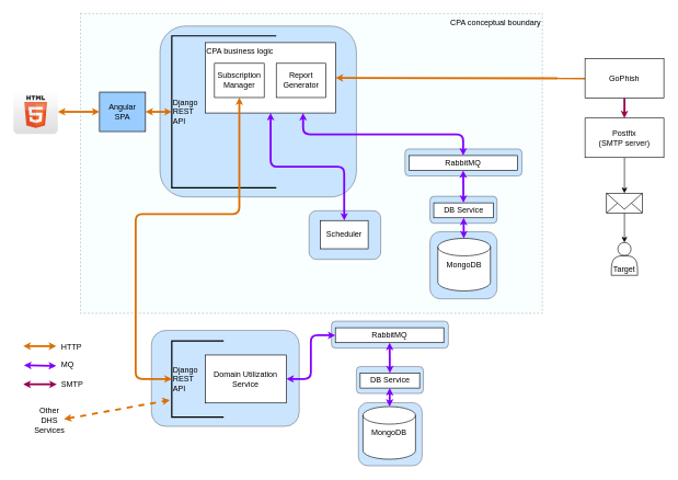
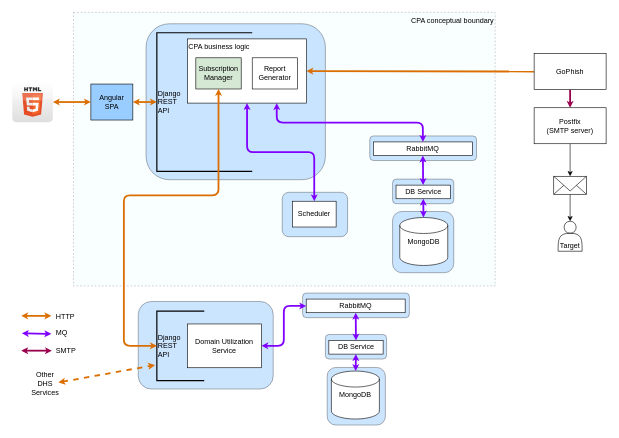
  <mxCell id="0" />
  <mxCell id="1" parent="0" />
  <mxCell id="2" value="CPA conceptual boundary" style="rounded=0;whiteSpace=wrap;html=1;strokeColor=#000000;strokeWidth=1;fillColor=#EBFAFF;dashed=1;opacity=30;align=right;verticalAlign=top;" parent="1" vertex="1"><mxGeometry x="122" y="20" width="703" height="456" as="geometry" /></mxCell>
  <mxCell id="3" value="" style="rounded=1;whiteSpace=wrap;html=1;strokeColor=#000000;strokeWidth=1;fillColor=#99CCFF;align=left;opacity=50;perimeterSpacing=2;" vertex="1" parent="1"><mxGeometry x="243" y="39" width="299" height="260" as="geometry" /></mxCell>
  <mxCell id="4" value="" style="rounded=1;whiteSpace=wrap;html=1;strokeColor=#000000;strokeWidth=1;fillColor=#99CCFF;align=left;opacity=50;" parent="1" vertex="1"><mxGeometry x="230" y="502" width="225" height="146" as="geometry" /></mxCell>
  <mxCell id="5" style="rounded=0;orthogonalLoop=1;jettySize=auto;html=1;startArrow=classic;startFill=1;strokeColor=#DB6E00;strokeWidth=3;endSize=2;startSize=2;endArrow=none;" parent="1" source="18" target="8" edge="1"><mxGeometry relative="1" as="geometry" /></mxCell>
  <mxCell id="6" value="Django &lt;br&gt;REST &lt;br&gt;API" style="strokeWidth=2;html=1;shape=mxgraph.flowchart.annotation_1;align=left;pointerEvents=1;" parent="1" vertex="1"><mxGeometry x="261" y="54" width="159" height="231" as="geometry" /></mxCell>
  <mxCell id="7" style="edgeStyle=orthogonalEdgeStyle;rounded=0;orthogonalLoop=1;jettySize=auto;html=1;strokeWidth=3;strokeColor=#99004D;endSize=2;startSize=2;" parent="1" source="8" target="10" edge="1"><mxGeometry relative="1" as="geometry" /></mxCell>
  <mxCell id="8" value="GoPhish" style="rounded=0;whiteSpace=wrap;html=1;" parent="1" vertex="1"><mxGeometry x="890" y="88.73" width="120" height="60" as="geometry" /></mxCell>
  <mxCell id="9" style="edgeStyle=orthogonalEdgeStyle;rounded=0;orthogonalLoop=1;jettySize=auto;html=1;" parent="1" source="10" target="12" edge="1"><mxGeometry relative="1" as="geometry" /></mxCell>
  <mxCell id="10" value="Postfix&lt;br&gt;(SMTP server)" style="rounded=0;whiteSpace=wrap;html=1;" parent="1" vertex="1"><mxGeometry x="890" y="179.03" width="120" height="60" as="geometry" /></mxCell>
  <mxCell id="11" style="edgeStyle=orthogonalEdgeStyle;rounded=0;orthogonalLoop=1;jettySize=auto;html=1;" parent="1" source="12" target="13" edge="1"><mxGeometry relative="1" as="geometry" /></mxCell>
  <mxCell id="12" value="" style="html=1;verticalLabelPosition=bottom;align=center;labelBackgroundColor=#ffffff;verticalAlign=top;strokeWidth=1;strokeColor=#000000;shadow=0;dashed=0;shape=mxgraph.ios7.icons.mail;" parent="1" vertex="1"><mxGeometry x="922.72" y="293.28" width="54.55" height="30" as="geometry" /></mxCell>
  <mxCell id="13" value="Target" style="shape=actor;whiteSpace=wrap;html=1;verticalAlign=bottom;" parent="1" vertex="1"><mxGeometry x="930" y="368.28" width="40" height="50" as="geometry" /></mxCell>
  <mxCell id="14" style="edgeStyle=orthogonalEdgeStyle;rounded=0;orthogonalLoop=1;jettySize=auto;html=1;entryX=0;entryY=0.5;entryDx=0;entryDy=0;entryPerimeter=0;startArrow=classic;startFill=1;strokeWidth=3;strokeColor=#DB6E00;endSize=2;startSize=2;" parent="1" source="15" target="6" edge="1"><mxGeometry relative="1" as="geometry" /></mxCell>
  <mxCell id="15" value="Angular&lt;br&gt;SPA" style="rounded=0;whiteSpace=wrap;html=1;strokeColor=#000000;strokeWidth=1;fillColor=#99ccff;" parent="1" vertex="1"><mxGeometry x="151" y="139.5" width="70" height="60" as="geometry" /></mxCell>
  <mxCell id="16" style="edgeStyle=orthogonalEdgeStyle;rounded=0;orthogonalLoop=1;jettySize=auto;html=1;startArrow=classic;startFill=1;strokeWidth=3;strokeColor=#DB6E00;endSize=2;startSize=2;" parent="1" source="17" target="15" edge="1"><mxGeometry relative="1" as="geometry" /></mxCell>
  <mxCell id="17" value="" style="dashed=0;outlineConnect=0;html=1;align=center;labelPosition=center;verticalLabelPosition=bottom;verticalAlign=top;shape=mxgraph.webicons.html5;gradientColor=#DFDEDE;strokeColor=#000000;strokeWidth=1;" parent="1" vertex="1"><mxGeometry x="20" y="135.7" width="67.6" height="67.6" as="geometry" /></mxCell>
  <mxCell id="18" value="CPA business logic" style="rounded=0;whiteSpace=wrap;html=1;align=left;verticalAlign=top;" parent="1" vertex="1"><mxGeometry x="312.38" y="64.25" width="198" height="107" as="geometry" /></mxCell>
  <mxCell id="19" value="Domain Utilization Service" style="rounded=0;whiteSpace=wrap;html=1;" parent="1" vertex="1"><mxGeometry x="312.38" y="539.505" width="123" height="73" as="geometry" /></mxCell>
  <mxCell id="20" value="Report Generator" style="rounded=0;whiteSpace=wrap;html=1;" parent="1" vertex="1"><mxGeometry x="420" y="95.75" width="75.62" height="52" as="geometry" /></mxCell>
- <mxCell id="21" value="Subscription Manager" style="rounded=0;whiteSpace=wrap;html=1;" parent="1" vertex="1"><mxGeometry x="326" y="95.75" width="75.62" height="52" as="geometry" /></mxCell>
+ <mxCell id="21" value="Subscription Manager" style="rounded=0;whiteSpace=wrap;html=1;fillColor=#d5e8d4;" parent="1" vertex="1"><mxGeometry x="326" y="95.75" width="75.62" height="52" as="geometry" /></mxCell>
  <mxCell id="22" value="Django &lt;br&gt;REST &lt;br&gt;API" style="strokeWidth=2;html=1;shape=mxgraph.flowchart.annotation_1;align=left;pointerEvents=1;" parent="1" vertex="1"><mxGeometry x="261" y="518" width="79" height="116" as="geometry" /></mxCell>
  <mxCell id="23" value="" style="group" vertex="1" connectable="0" parent="1"><mxGeometry x="654" y="352" width="102" height="102" as="geometry" /></mxCell>
  <mxCell id="24" value="" style="rounded=1;whiteSpace=wrap;html=1;strokeColor=#000000;strokeWidth=1;fillColor=#99CCFF;align=left;opacity=50;" parent="23" vertex="1"><mxGeometry width="102" height="102" as="geometry" /></mxCell>
  <mxCell id="25" value="MongoDB" style="strokeWidth=1;html=1;shape=mxgraph.flowchart.database;whiteSpace=wrap;" parent="23" vertex="1"><mxGeometry x="12" y="10" width="80" height="80" as="geometry" /></mxCell>
  <mxCell id="26" value="" style="group" vertex="1" connectable="0" parent="1"><mxGeometry x="654" y="298" width="102" height="41" as="geometry" /></mxCell>
  <mxCell id="27" value="" style="rounded=1;whiteSpace=wrap;html=1;strokeColor=#000000;strokeWidth=1;fillColor=#99CCFF;align=left;opacity=50;" vertex="1" parent="26"><mxGeometry width="102" height="41" as="geometry" /></mxCell>
  <mxCell id="28" value="DB Service" style="rounded=0;whiteSpace=wrap;html=1;strokeColor=#000000;strokeWidth=1;fillColor=#FFFFFF;align=center;rotation=0;" vertex="1" parent="26"><mxGeometry x="5.75" y="10" width="90.5" height="22.75" as="geometry" /></mxCell>
  <mxCell id="29" value="" style="group" vertex="1" connectable="0" parent="1"><mxGeometry x="470" y="320" width="109" height="74" as="geometry" /></mxCell>
  <mxCell id="30" value="" style="rounded=1;whiteSpace=wrap;html=1;strokeColor=#000000;strokeWidth=1;fillColor=#99CCFF;align=left;opacity=50;" parent="29" vertex="1"><mxGeometry width="109" height="74" as="geometry" /></mxCell>
  <mxCell id="31" value="Scheduler" style="rounded=0;whiteSpace=wrap;html=1;" parent="29" vertex="1"><mxGeometry x="16.88" y="14.87" width="73" height="43" as="geometry" /></mxCell>
  <mxCell id="32" style="rounded=1;orthogonalLoop=1;jettySize=auto;html=1;startArrow=classic;startFill=1;strokeColor=#7F00FF;strokeWidth=3;endSize=2;startSize=2;edgeStyle=orthogonalEdgeStyle;" parent="1" source="31" target="18" edge="1"><mxGeometry relative="1" as="geometry" /></mxCell>
  <mxCell id="33" value="" style="group" vertex="1" connectable="0" parent="1"><mxGeometry x="616" y="226" width="178" height="41" as="geometry" /></mxCell>
  <mxCell id="34" value="" style="rounded=1;whiteSpace=wrap;html=1;strokeColor=#000000;strokeWidth=1;fillColor=#99CCFF;align=left;opacity=50;" vertex="1" parent="33"><mxGeometry width="178" height="41" as="geometry" /></mxCell>
  <mxCell id="35" value="RabbitMQ" style="rounded=0;whiteSpace=wrap;html=1;strokeColor=#000000;strokeWidth=1;fillColor=#FFFFFF;align=center;rotation=0;" parent="33" vertex="1"><mxGeometry x="6" y="10" width="165" height="22.75" as="geometry" /></mxCell>
  <mxCell id="36" value="" style="orthogonalLoop=1;jettySize=auto;html=1;startArrow=classic;startFill=1;strokeColor=#7F00FF;strokeWidth=3;endSize=2;startSize=2;" edge="1" parent="1" source="35" target="28"><mxGeometry relative="1" as="geometry" /></mxCell>
  <mxCell id="37" style="edgeStyle=none;orthogonalLoop=1;jettySize=auto;html=1;startArrow=classic;startFill=1;strokeColor=#7F00FF;strokeWidth=3;endSize=2;startSize=2;" edge="1" parent="1" source="28" target="25"><mxGeometry relative="1" as="geometry" /></mxCell>
  <mxCell id="38" value="" style="group" vertex="1" connectable="0" parent="1"><mxGeometry x="545" y="612" width="97" height="96" as="geometry" /></mxCell>
  <mxCell id="39" value="" style="rounded=1;whiteSpace=wrap;html=1;strokeColor=#000000;strokeWidth=1;fillColor=#99CCFF;align=left;opacity=50;" parent="38" vertex="1"><mxGeometry width="97" height="96" as="geometry" /></mxCell>
  <mxCell id="40" value="MongoDB" style="strokeWidth=1;html=1;shape=mxgraph.flowchart.database;whiteSpace=wrap;" parent="38" vertex="1"><mxGeometry x="7" y="6" width="80" height="80" as="geometry" /></mxCell>
  <mxCell id="41" value="" style="group" vertex="1" connectable="0" parent="1"><mxGeometry x="542" y="557" width="102" height="41" as="geometry" /></mxCell>
  <mxCell id="42" value="" style="rounded=1;whiteSpace=wrap;html=1;strokeColor=#000000;strokeWidth=1;fillColor=#99CCFF;align=left;opacity=50;" vertex="1" parent="41"><mxGeometry width="102" height="41" as="geometry" /></mxCell>
  <mxCell id="43" value="DB Service" style="rounded=0;whiteSpace=wrap;html=1;strokeColor=#000000;strokeWidth=1;fillColor=#FFFFFF;align=center;rotation=0;" vertex="1" parent="41"><mxGeometry x="5.75" y="10" width="90.5" height="22.75" as="geometry" /></mxCell>
  <mxCell id="44" value="" style="group" vertex="1" connectable="0" parent="1"><mxGeometry x="504" y="488" width="178" height="41" as="geometry" /></mxCell>
  <mxCell id="45" value="" style="rounded=1;whiteSpace=wrap;html=1;strokeColor=#000000;strokeWidth=1;fillColor=#99CCFF;align=left;opacity=50;" vertex="1" parent="44"><mxGeometry width="178" height="41" as="geometry" /></mxCell>
  <mxCell id="46" value="RabbitMQ" style="rounded=0;whiteSpace=wrap;html=1;strokeColor=#000000;strokeWidth=1;fillColor=#FFFFFF;align=center;rotation=0;" vertex="1" parent="44"><mxGeometry x="6" y="10" width="165" height="22.75" as="geometry" /></mxCell>
  <mxCell id="47" value="" style="orthogonalLoop=1;jettySize=auto;html=1;startArrow=classic;startFill=1;strokeColor=#7F00FF;strokeWidth=3;startSize=2;endSize=2;" edge="1" source="46" target="43" parent="1"><mxGeometry relative="1" as="geometry" /></mxCell>
  <mxCell id="48" style="edgeStyle=none;orthogonalLoop=1;jettySize=auto;html=1;startArrow=classic;startFill=1;strokeColor=#7F00FF;strokeWidth=3;startSize=2;endSize=2;" edge="1" parent="1" source="43" target="40"><mxGeometry relative="1" as="geometry"><mxPoint x="565.127" y="333.75" as="sourcePoint" /><mxPoint x="565.554" y="372" as="targetPoint" /></mxGeometry></mxCell>
  <mxCell id="49" style="rounded=1;orthogonalLoop=1;jettySize=auto;html=1;startArrow=classic;startFill=1;strokeColor=#7F00FF;strokeWidth=3;edgeStyle=orthogonalEdgeStyle;exitX=0.75;exitY=1;exitDx=0;exitDy=0;endSize=2;startSize=2;" parent="1" source="18" target="35" edge="1"><mxGeometry relative="1" as="geometry"><mxPoint x="500" y="217.976" as="targetPoint" /></mxGeometry></mxCell>
  <mxCell id="50" style="edgeStyle=orthogonalEdgeStyle;rounded=1;orthogonalLoop=1;jettySize=auto;html=1;startArrow=classic;startFill=1;strokeWidth=3;strokeColor=#7F00FF;entryX=0;entryY=0.5;entryDx=0;entryDy=0;startSize=2;endSize=2;" parent="1" source="19" target="46" edge="1"><mxGeometry relative="1" as="geometry"><mxPoint x="504.375" y="578.185" as="targetPoint" /></mxGeometry></mxCell>
  <mxCell id="51" style="edgeStyle=orthogonalEdgeStyle;rounded=1;orthogonalLoop=1;jettySize=auto;html=1;exitX=0.5;exitY=1;exitDx=0;exitDy=0;entryX=0;entryY=0.5;entryDx=0;entryDy=0;entryPerimeter=0;startArrow=classic;startFill=1;strokeColor=#DB6E00;strokeWidth=3;endSize=2;startSize=2;" parent="1" source="21" target="22" edge="1"><mxGeometry relative="1" as="geometry"><Array as="points"><mxPoint x="364" y="325" /><mxPoint x="206" y="325" /><mxPoint x="206" y="576" /></Array></mxGeometry></mxCell>
  <mxCell id="52" value="" style="group" vertex="1" connectable="0" parent="1"><mxGeometry x="35" y="520" width="96" height="69" as="geometry" /></mxCell>
  <mxCell id="53" value="" style="endArrow=classic;startArrow=classic;html=1;strokeColor=#DB6E00;strokeWidth=3;endSize=2;startSize=2;" parent="52" edge="1"><mxGeometry width="50" height="50" relative="1" as="geometry"><mxPoint y="6" as="sourcePoint" /><mxPoint x="50" y="6" as="targetPoint" /></mxGeometry></mxCell>
  <mxCell id="54" value="HTTP&lt;br&gt;&lt;br&gt;MQ&lt;br&gt;&lt;br&gt;SMTP" style="text;html=1;strokeColor=none;fillColor=none;align=left;verticalAlign=middle;whiteSpace=wrap;rounded=0;" parent="52" vertex="1"><mxGeometry x="56" width="40" height="69" as="geometry" /></mxCell>
  <mxCell id="55" style="edgeStyle=none;rounded=0;orthogonalLoop=1;jettySize=auto;html=1;startArrow=classic;startFill=1;strokeWidth=3;strokeColor=#7F00FF;endSize=2;startSize=2;" parent="52" edge="1"><mxGeometry relative="1" as="geometry"><mxPoint x="1.0" y="35.002" as="sourcePoint" /><mxPoint x="50" y="36" as="targetPoint" /></mxGeometry></mxCell>
  <mxCell id="56" style="edgeStyle=orthogonalEdgeStyle;rounded=0;orthogonalLoop=1;jettySize=auto;html=1;strokeWidth=3;strokeColor=#99004D;startArrow=classic;startFill=1;endSize=2;startSize=2;" parent="52" edge="1"><mxGeometry relative="1" as="geometry"><mxPoint y="64" as="sourcePoint" /><mxPoint x="51" y="64" as="targetPoint" /></mxGeometry></mxCell>
  <mxCell id="57" value="" style="endArrow=classic;dashed=1;html=1;strokeColor=#DB6E00;strokeWidth=3;entryX=-0.039;entryY=0.776;entryDx=0;entryDy=0;entryPerimeter=0;startArrow=classic;startFill=1;endFill=1;endSize=2;startSize=2;" edge="1" parent="1" target="22"><mxGeometry width="50" height="50" relative="1" as="geometry"><mxPoint x="97" y="637" as="sourcePoint" /><mxPoint x="110" y="634" as="targetPoint" /></mxGeometry></mxCell>
  <mxCell id="58" value="Other&lt;br&gt;DHS&lt;br&gt;Services" style="text;html=1;strokeColor=none;fillColor=none;align=center;verticalAlign=middle;whiteSpace=wrap;rounded=0;" vertex="1" parent="1"><mxGeometry x="41" y="605" width="68" height="68" as="geometry" /></mxCell>
